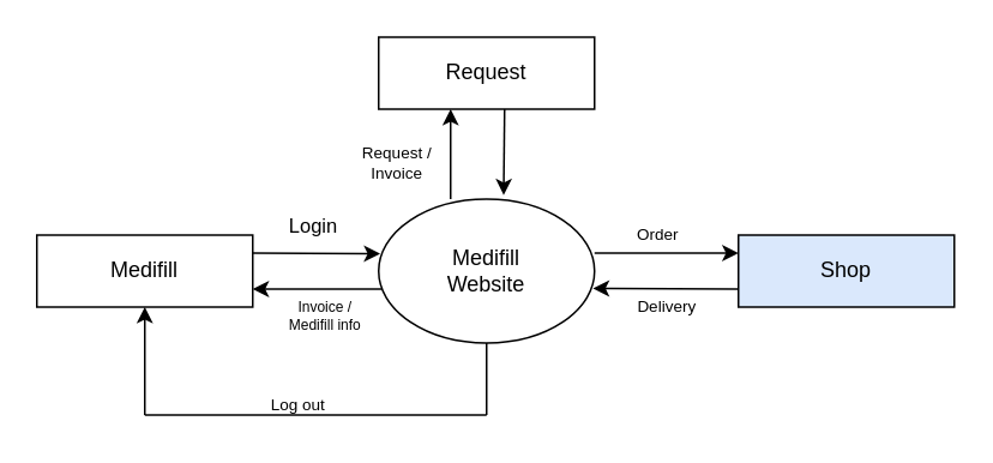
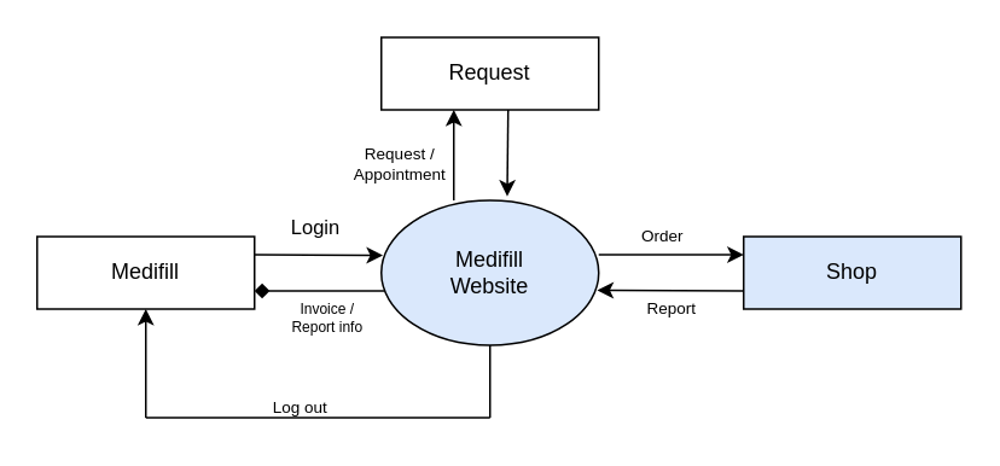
  <mxCell id="0" />
  <mxCell id="1" parent="0" />
  <mxCell id="2" value="Request" style="rounded=0;whiteSpace=wrap;html=1;" parent="1" vertex="1"><mxGeometry x="210" y="20" width="120" height="40" as="geometry" /></mxCell>
  <mxCell id="3" value="Medifill" style="rounded=0;whiteSpace=wrap;html=1;" parent="1" vertex="1"><mxGeometry x="20" y="130" width="120" height="40" as="geometry" /></mxCell>
  <mxCell id="4" value="Shop" style="rounded=0;whiteSpace=wrap;html=1;fillColor=#dae8fc;" parent="1" vertex="1"><mxGeometry x="410" y="130" width="120" height="40" as="geometry" /></mxCell>
- <mxCell id="5" value="" style="edgeStyle=orthogonalEdgeStyle;rounded=0;orthogonalLoop=1;jettySize=auto;html=1;" parent="1" source="6" target="3" edge="1"><mxGeometry relative="1" as="geometry"><Array as="points"><mxPoint x="180" y="160" /><mxPoint x="180" y="160" /></Array></mxGeometry></mxCell>
- <mxCell id="6" value="Medifill&lt;br&gt;Website" style="ellipse;whiteSpace=wrap;html=1;" parent="1" vertex="1"><mxGeometry x="210" y="110" width="120" height="80" as="geometry" /></mxCell>
+ <mxCell id="5" value="" style="edgeStyle=orthogonalEdgeStyle;rounded=0;orthogonalLoop=1;jettySize=auto;html=1;endArrow=diamond;" parent="1" source="6" target="3" edge="1"><mxGeometry relative="1" as="geometry"><Array as="points"><mxPoint x="180" y="160" /><mxPoint x="180" y="160" /></Array></mxGeometry></mxCell>
+ <mxCell id="6" value="Medifill&lt;br&gt;Website" style="ellipse;whiteSpace=wrap;html=1;fillColor=#dae8fc;" parent="1" vertex="1"><mxGeometry x="210" y="110" width="120" height="80" as="geometry" /></mxCell>
  <mxCell id="7" value="" style="endArrow=classic;html=1;rounded=0;entryX=0.007;entryY=0.38;entryDx=0;entryDy=0;entryPerimeter=0;" parent="1" target="6" edge="1"><mxGeometry width="50" height="50" relative="1" as="geometry"><mxPoint x="140" y="140" as="sourcePoint" /><mxPoint x="190" y="90" as="targetPoint" /></mxGeometry></mxCell>
  <mxCell id="8" value="" style="endArrow=classic;html=1;rounded=0;entryX=0;entryY=0.25;entryDx=0;entryDy=0;" parent="1" target="4" edge="1"><mxGeometry width="50" height="50" relative="1" as="geometry"><mxPoint x="330" y="140" as="sourcePoint" /><mxPoint x="380" y="90" as="targetPoint" /></mxGeometry></mxCell>
  <mxCell id="9" value="" style="endArrow=classic;html=1;rounded=0;entryX=0.993;entryY=0.62;entryDx=0;entryDy=0;entryPerimeter=0;" parent="1" target="6" edge="1"><mxGeometry width="50" height="50" relative="1" as="geometry"><mxPoint x="410" y="160" as="sourcePoint" /><mxPoint x="460" y="110" as="targetPoint" /></mxGeometry></mxCell>
  <mxCell id="10" value="" style="endArrow=classic;html=1;rounded=0;" parent="1" edge="1"><mxGeometry width="50" height="50" relative="1" as="geometry"><mxPoint x="250" y="110" as="sourcePoint" /><mxPoint x="250" y="60" as="targetPoint" /><Array as="points" /></mxGeometry></mxCell>
  <mxCell id="11" value="" style="endArrow=classic;html=1;rounded=0;entryX=0.579;entryY=-0.028;entryDx=0;entryDy=0;entryPerimeter=0;" parent="1" target="6" edge="1"><mxGeometry width="50" height="50" relative="1" as="geometry"><mxPoint x="280" y="60" as="sourcePoint" /><mxPoint x="330" y="10" as="targetPoint" /></mxGeometry></mxCell>
  <mxCell id="12" value="Login&amp;nbsp;" style="text;html=1;align=center;verticalAlign=middle;resizable=0;points=[];autosize=1;strokeColor=none;fillColor=none;fontSize=11;" parent="1" vertex="1"><mxGeometry x="150" y="110" width="50" height="30" as="geometry" /></mxCell>
- <mxCell id="13" value="Invoice / &lt;br&gt;Medifill info" style="text;html=1;align=center;verticalAlign=middle;resizable=0;points=[];autosize=1;strokeColor=none;fillColor=none;fontSize=8;" parent="1" vertex="1"><mxGeometry x="150" y="160" width="60" height="30" as="geometry" /></mxCell>
- <mxCell id="14" value="Request /&lt;br style=&quot;font-size: 9px;&quot;&gt;Invoice" style="text;html=1;align=center;verticalAlign=middle;resizable=0;points=[];autosize=1;strokeColor=none;fillColor=none;fontSize=9;" parent="1" vertex="1"><mxGeometry x="185" y="70" width="70" height="40" as="geometry" /></mxCell>
+ <mxCell id="13" value="Invoice / &lt;br&gt;Report info" style="text;html=1;align=center;verticalAlign=middle;resizable=0;points=[];autosize=1;strokeColor=none;fillColor=none;fontSize=8;" parent="1" vertex="1"><mxGeometry x="150" y="160" width="60" height="30" as="geometry" /></mxCell>
+ <mxCell id="14" value="Request /&lt;br style=&quot;font-size: 9px;&quot;&gt;Appointment" style="text;html=1;align=center;verticalAlign=middle;resizable=0;points=[];autosize=1;strokeColor=none;fillColor=none;fontSize=9;" parent="1" vertex="1"><mxGeometry x="185" y="70" width="70" height="40" as="geometry" /></mxCell>
  <mxCell id="15" value="Order" style="text;html=1;align=center;verticalAlign=middle;resizable=0;points=[];autosize=1;strokeColor=none;fillColor=none;fontSize=9;" parent="1" vertex="1"><mxGeometry x="340" y="120" width="50" height="20" as="geometry" /></mxCell>
- <mxCell id="16" value="Delivery" style="text;html=1;align=center;verticalAlign=middle;resizable=0;points=[];autosize=1;strokeColor=none;fillColor=none;fontSize=9;" parent="1" vertex="1"><mxGeometry x="340" y="160" width="60" height="20" as="geometry" /></mxCell>
+ <mxCell id="16" value="Report" style="text;html=1;align=center;verticalAlign=middle;resizable=0;points=[];autosize=1;strokeColor=none;fillColor=none;fontSize=9;" parent="1" vertex="1"><mxGeometry x="340" y="160" width="60" height="20" as="geometry" /></mxCell>
  <mxCell id="17" value="" style="endArrow=classic;html=1;rounded=0;fontSize=9;" parent="1" edge="1"><mxGeometry width="50" height="50" relative="1" as="geometry"><mxPoint x="80" y="230" as="sourcePoint" /><mxPoint x="80" y="170" as="targetPoint" /></mxGeometry></mxCell>
  <mxCell id="18" value="" style="endArrow=none;html=1;rounded=0;fontSize=9;" parent="1" edge="1"><mxGeometry width="50" height="50" relative="1" as="geometry"><mxPoint x="80" y="230" as="sourcePoint" /><mxPoint x="270" y="230" as="targetPoint" /></mxGeometry></mxCell>
  <mxCell id="19" value="" style="endArrow=none;html=1;rounded=0;fontSize=9;entryX=0.5;entryY=1;entryDx=0;entryDy=0;" parent="1" target="6" edge="1"><mxGeometry width="50" height="50" relative="1" as="geometry"><mxPoint x="270" y="230" as="sourcePoint" /><mxPoint x="320" y="180" as="targetPoint" /></mxGeometry></mxCell>
  <mxCell id="20" value="Log out" style="text;html=1;align=center;verticalAlign=middle;resizable=0;points=[];autosize=1;strokeColor=none;fillColor=none;fontSize=9;" parent="1" vertex="1"><mxGeometry x="140" y="215" width="50" height="20" as="geometry" /></mxCell>
